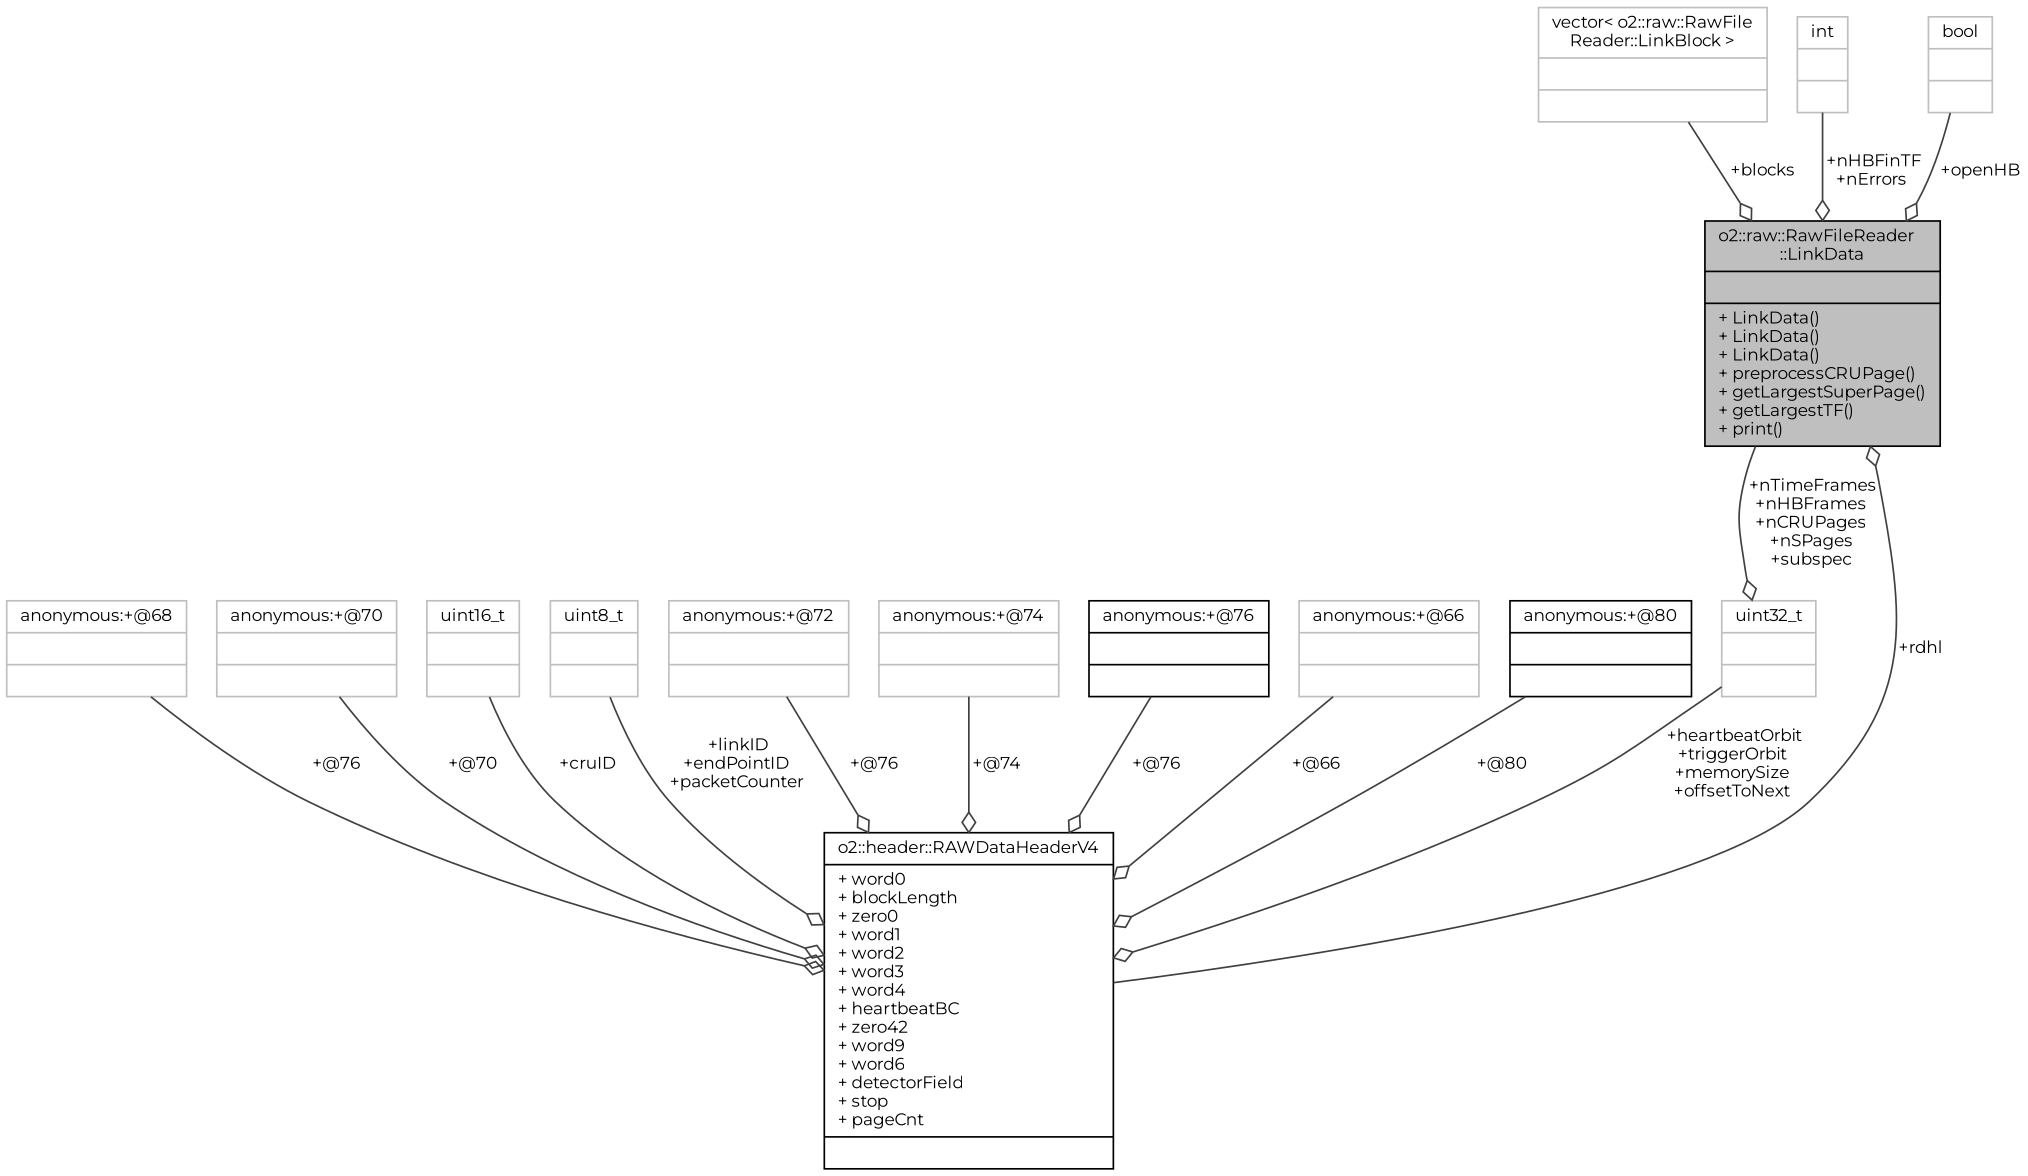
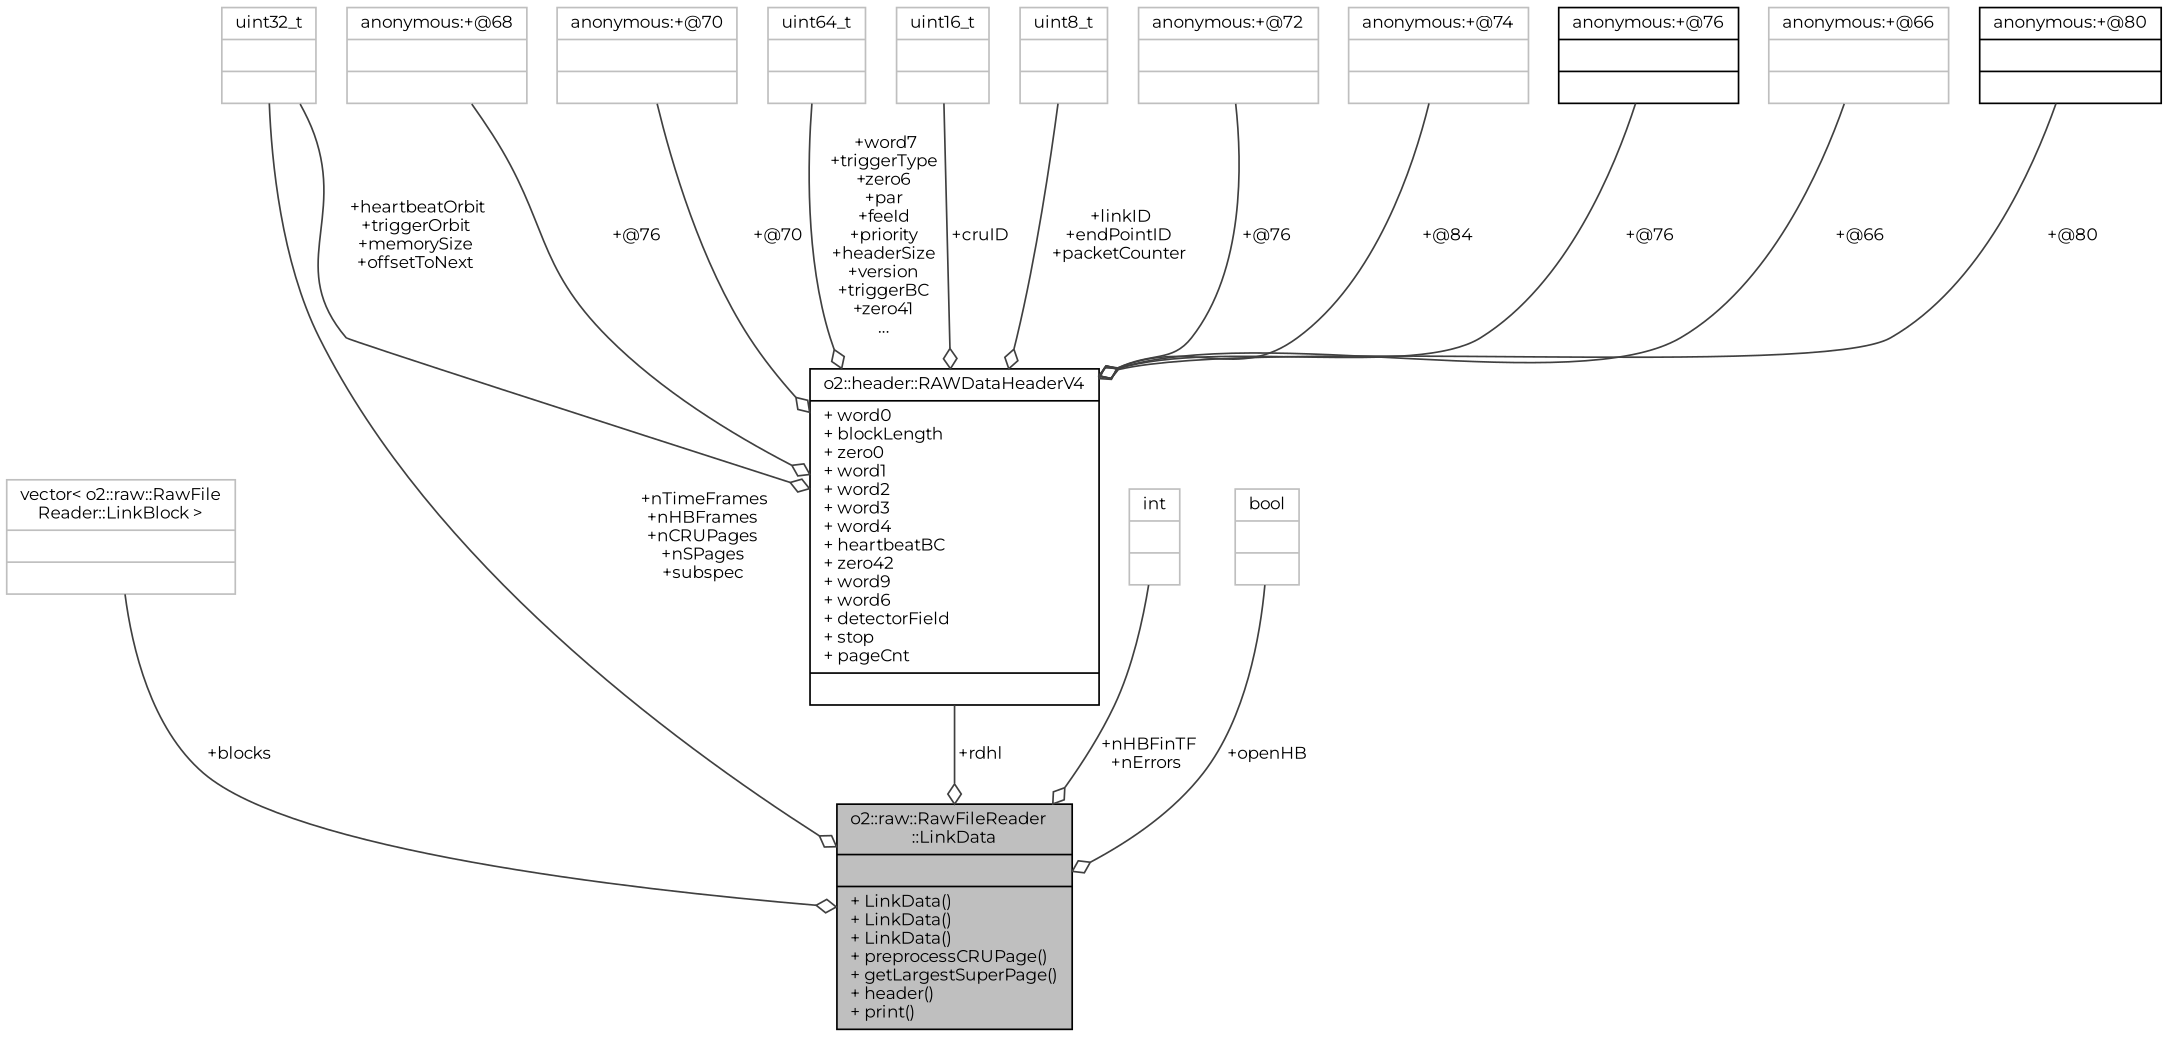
  digraph {
    fontname=Montserrat
    node [color=grey75 fontname=Montserrat fontsize=10 shape=record]
    edge [arrowhead=odiamond color=grey25 fontname=Montserrat fontsize=10 labelfontname=Helvetica labelfontsize=10 style=solid]
-   n1 [color=black fillcolor=grey75 fontcolor=black height=0.2 label="{o2::raw::RawFileReader\l::LinkData\n||+ LinkData()\l+ LinkData()\l+ LinkData()\l+ preprocessCRUPage()\l+ getLargestSuperPage()\l+ getLargestTF()\l+ print()\l}" style=filled width=0.4]
+   n1 [color=black fillcolor=grey75 fontcolor=black height=0.2 label="{o2::raw::RawFileReader\l::LinkData\n||+ LinkData()\l+ LinkData()\l+ LinkData()\l+ preprocessCRUPage()\l+ getLargestSuperPage()\l+ header()\l+ print()\l}" style=filled width=0.4]
    n2 [height=0.2 label="{vector\< o2::raw::RawFile\lReader::LinkBlock \>\n||}" width=0.4]
    n3 [height=0.2 label="{uint32_t\n||}" width=0.4]
    n4 [color=black height=0.2 label="{o2::header::RAWDataHeaderV4\n|+ word0\l+ blockLength\l+ zero0\l+ word1\l+ word2\l+ word3\l+ word4\l+ heartbeatBC\l+ zero42\l+ word9\l+ word6\l+ detectorField\l+ stop\l+ pageCnt\l|}" width=0.4]
    n5 [height=0.2 label="{int\n||}" width=0.4]
    n6 [height=0.2 label="{bool\n||}" width=0.4]
    n7 [height=0.2 label="{anonymous:+@68\n||}" width=0.4]
    n8 [height=0.2 label="{anonymous:+@70\n||}" width=0.4]
+   n9 [height=0.2 label="{uint64_t\n||}" width=0.4]
    n10 [height=0.2 label="{uint16_t\n||}" width=0.4]
    n11 [height=0.2 label="{uint8_t\n||}" width=0.4]
    n12 [height=0.2 label="{anonymous:+@72\n||}" width=0.4]
    n13 [height=0.2 label="{anonymous:+@74\n||}" width=0.4]
    n14 [color=black height=0.2 label="{anonymous:+@76\n||}" width=0.4]
    n15 [height=0.2 label="{anonymous:+@66\n||}" width=0.4]
    n16 [color=black height=0.2 label="{anonymous:+@80\n||}" width=0.4]
    n2 -> n1 [label=" +blocks"]
-   n1 -> n3 [label=" +nTimeFrames\n+nHBFrames\n+nCRUPages\n+nSPages\n+subspec"]
+   n3 -> n1 [label=" +nTimeFrames\n+nHBFrames\n+nCRUPages\n+nSPages\n+subspec"]
    n3 -> n4 [label=" +heartbeatOrbit\n+triggerOrbit\n+memorySize\n+offsetToNext"]
    n4 -> n1 [label=" +rdhl"]
    n5 -> n1 [label=" +nHBFinTF\n+nErrors"]
    n6 -> n1 [label=" +openHB"]
    n7 -> n4 [label=" +@76"]
    n8 -> n4 [label=" +@70"]
+   n9 -> n4 [label=" +word7\n+triggerType\n+zero6\n+par\n+feeId\n+priority\n+headerSize\n+version\n+triggerBC\n+zero41\n..."]
    n10 -> n4 [label=" +cruID"]
    n11 -> n4 [label=" +linkID\n+endPointID\n+packetCounter"]
    n12 -> n4 [label=" +@76"]
-   n13 -> n4 [label=" +@74"]
+   n13 -> n4 [label=" +@84"]
    n14 -> n4 [label=" +@76"]
    n15 -> n4 [label=" +@66"]
    n16 -> n4 [label=" +@80"]
  }
